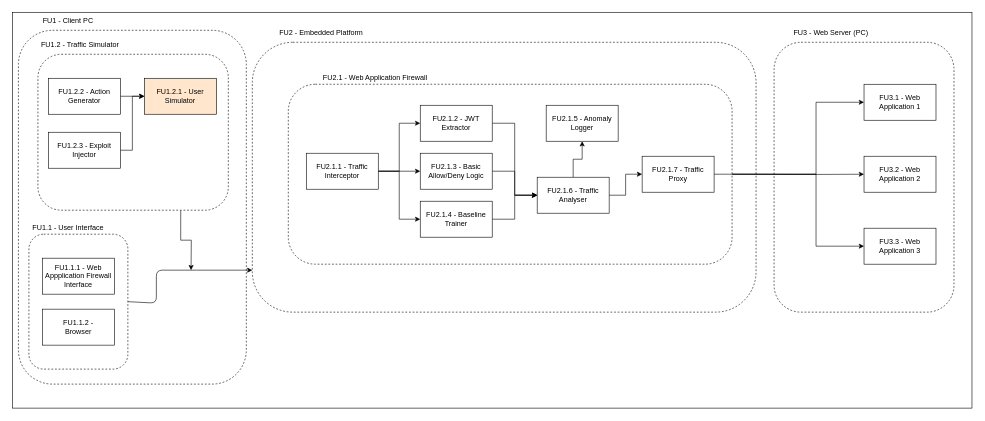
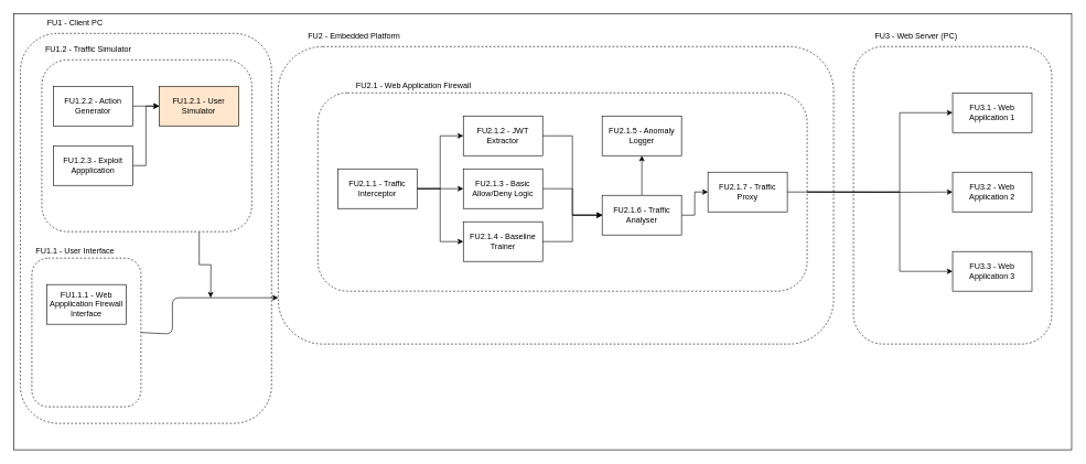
  <mxCell id="0" />
  <mxCell id="1" parent="0" />
  <mxCell id="2" value="" style="rounded=0;whiteSpace=wrap;html=1;" parent="1" vertex="1"><mxGeometry x="20" y="20" width="1600" height="660" as="geometry" /></mxCell>
  <mxCell id="3" value="&lt;div&gt;&lt;br&gt;&lt;/div&gt;" style="rounded=1;whiteSpace=wrap;html=1;dashed=1;align=left;" parent="1" vertex="1"><mxGeometry x="420" y="70" width="840" height="450" as="geometry" /></mxCell>
  <mxCell id="4" value="" style="rounded=1;whiteSpace=wrap;html=1;dashed=1;align=left;" parent="1" vertex="1"><mxGeometry x="30" y="50" width="380" height="590" as="geometry" /></mxCell>
  <mxCell id="5" value="&lt;span style=&quot;white-space: pre;&quot;&gt;&#09;&lt;/span&gt;" style="rounded=1;whiteSpace=wrap;html=1;dashed=1;align=left;" parent="1" vertex="1"><mxGeometry x="47.5" y="390" width="165" height="225" as="geometry" /></mxCell>
  <mxCell id="6" value="FU1.1.1&lt;span style=&quot;background-color: initial;&quot;&gt;&amp;nbsp;- Web Appplication Firewall Interface&lt;/span&gt;" style="rounded=0;whiteSpace=wrap;html=1;" parent="1" vertex="1"><mxGeometry x="70" y="430" width="120" height="60" as="geometry" /></mxCell>
  <mxCell id="7" value="" style="rounded=1;whiteSpace=wrap;html=1;dashed=1;align=left;" parent="1" vertex="1"><mxGeometry x="480" y="140" width="740" height="300" as="geometry" /></mxCell>
  <mxCell id="8" style="edgeStyle=orthogonalEdgeStyle;rounded=0;orthogonalLoop=1;jettySize=auto;html=1;entryX=0.5;entryY=1;entryDx=0;entryDy=0;" parent="1" source="10" target="11" edge="1"><mxGeometry relative="1" as="geometry" /></mxCell>
  <mxCell id="9" style="edgeStyle=orthogonalEdgeStyle;rounded=0;orthogonalLoop=1;jettySize=auto;html=1;entryX=0;entryY=0.5;entryDx=0;entryDy=0;" parent="1" source="10" target="12" edge="1"><mxGeometry relative="1" as="geometry" /></mxCell>
- <mxCell id="10" value="FU2.1.6 - Traffic Analyser" style="rounded=0;whiteSpace=wrap;html=1;" parent="1" vertex="1"><mxGeometry x="895" y="295" width="120" height="60" as="geometry" /></mxCell>
+ <mxCell id="10" value="FU2.1.6 - Traffic Analyser" style="rounded=0;whiteSpace=wrap;html=1;" parent="1" vertex="1"><mxGeometry x="910" y="295" width="120" height="60" as="geometry" /></mxCell>
  <mxCell id="11" value="FU2.1.5 - Anomaly Logger" style="rounded=0;whiteSpace=wrap;html=1;" parent="1" vertex="1"><mxGeometry x="910" y="175" width="120" height="60" as="geometry" /></mxCell>
  <mxCell id="12" value="FU2.1.7 - Traffic Proxy" style="rounded=0;whiteSpace=wrap;html=1;" parent="1" vertex="1"><mxGeometry x="1070" y="260" width="120" height="60" as="geometry" /></mxCell>
  <mxCell id="13" value="" style="endArrow=classic;html=1;exitX=1;exitY=0.5;exitDx=0;exitDy=0;" parent="1" source="5" edge="1"><mxGeometry width="50" height="50" relative="1" as="geometry"><mxPoint x="490" y="450" as="sourcePoint" /><mxPoint x="420" y="450" as="targetPoint" /><Array as="points"><mxPoint y="505" x="260" /><mxPoint y="450" x="260" /></Array></mxGeometry></mxCell>
  <mxCell id="14" style="edgeStyle=orthogonalEdgeStyle;rounded=0;orthogonalLoop=1;jettySize=auto;html=1;exitX=0.75;exitY=1;exitDx=0;exitDy=0;" parent="1" source="15" edge="1"><mxGeometry relative="1" as="geometry"><mxPoint x="317.842" y="450" as="targetPoint" /></mxGeometry></mxCell>
  <mxCell id="15" value="" style="rounded=1;whiteSpace=wrap;html=1;dashed=1;align=left;" parent="1" vertex="1"><mxGeometry x="62.5" y="90" width="317.5" height="260" as="geometry" /></mxCell>
  <mxCell id="16" value="FU1.2.1 - User Simulator" style="rounded=0;whiteSpace=wrap;html=1;fillColor=#ffe6cc;" parent="1" vertex="1"><mxGeometry x="240" y="130" width="120" height="60" as="geometry" /></mxCell>
- <mxCell id="17" value="FU1.1.2 -&lt;br&gt;Browser" style="rounded=0;whiteSpace=wrap;html=1;" parent="1" vertex="1"><mxGeometry x="70" y="515" width="120" height="60" as="geometry" /></mxCell>
  <mxCell id="18" value="FU1.1 - User Interface" style="text;html=1;align=center;verticalAlign=middle;whiteSpace=wrap;rounded=0;" parent="1" vertex="1"><mxGeometry x="47.5" y="365" width="130" height="30" as="geometry" /></mxCell>
  <mxCell id="19" value="FU1.2 - Traffic Simulator" style="text;html=1;align=center;verticalAlign=middle;whiteSpace=wrap;rounded=0;" parent="1" vertex="1"><mxGeometry x="62.5" y="60" width="140" height="30" as="geometry" /></mxCell>
  <mxCell id="20" style="edgeStyle=orthogonalEdgeStyle;rounded=0;orthogonalLoop=1;jettySize=auto;html=1;entryX=0;entryY=0.5;entryDx=0;entryDy=0;" parent="1" source="21" target="16" edge="1"><mxGeometry relative="1" as="geometry" /></mxCell>
  <mxCell id="21" value="FU1.2.2 - Action Generator" style="rounded=0;whiteSpace=wrap;html=1;" parent="1" vertex="1"><mxGeometry x="80" y="130" width="120" height="60" as="geometry" /></mxCell>
  <mxCell id="22" style="edgeStyle=orthogonalEdgeStyle;rounded=0;orthogonalLoop=1;jettySize=auto;html=1;entryX=0;entryY=0.5;entryDx=0;entryDy=0;" parent="1" source="23" target="16" edge="1"><mxGeometry relative="1" as="geometry" /></mxCell>
- <mxCell id="23" value="FU1.2.3 - Exploit Injector" style="rounded=0;whiteSpace=wrap;html=1;" parent="1" vertex="1"><mxGeometry x="80" y="220" width="120" height="60" as="geometry" /></mxCell>
+ <mxCell id="23" value="FU1.2.3 - Exploit Appplication" style="rounded=0;whiteSpace=wrap;html=1;" parent="1" vertex="1"><mxGeometry x="80" y="220" width="120" height="60" as="geometry" /></mxCell>
  <mxCell id="24" value="FU2 - Embedded Platform" style="text;html=1;align=center;verticalAlign=middle;whiteSpace=wrap;rounded=0;" parent="1" vertex="1"><mxGeometry x="460" y="40" width="150" height="30" as="geometry" /></mxCell>
  <mxCell id="25" value="FU2.1 - Web Application Firewall" style="text;html=1;align=center;verticalAlign=middle;whiteSpace=wrap;rounded=0;" parent="1" vertex="1"><mxGeometry x="530" y="115" width="190" height="30" as="geometry" /></mxCell>
  <mxCell id="26" style="edgeStyle=orthogonalEdgeStyle;rounded=0;orthogonalLoop=1;jettySize=auto;html=1;entryX=0;entryY=0.5;entryDx=0;entryDy=0;" parent="1" source="29" target="36" edge="1"><mxGeometry relative="1" as="geometry" /></mxCell>
  <mxCell id="27" style="edgeStyle=orthogonalEdgeStyle;rounded=0;orthogonalLoop=1;jettySize=auto;html=1;entryX=0;entryY=0.5;entryDx=0;entryDy=0;" parent="1" source="29" target="31" edge="1"><mxGeometry relative="1" as="geometry" /></mxCell>
  <mxCell id="28" style="edgeStyle=orthogonalEdgeStyle;rounded=0;orthogonalLoop=1;jettySize=auto;html=1;entryX=0;entryY=0.5;entryDx=0;entryDy=0;" parent="1" source="29" target="34" edge="1"><mxGeometry relative="1" as="geometry" /></mxCell>
  <mxCell id="29" value="FU2.1.1 - Traffic Interceptor" style="rounded=0;whiteSpace=wrap;html=1;" parent="1" vertex="1"><mxGeometry x="510" y="255" width="120" height="60" as="geometry" /></mxCell>
  <mxCell id="30" style="edgeStyle=orthogonalEdgeStyle;rounded=0;orthogonalLoop=1;jettySize=auto;html=1;entryX=0;entryY=0.5;entryDx=0;entryDy=0;" parent="1" source="31" target="10" edge="1"><mxGeometry relative="1" as="geometry" /></mxCell>
  <mxCell id="31" value="FU2.1.3 - Basic Allow/Deny Logic" style="rounded=0;whiteSpace=wrap;html=1;" parent="1" vertex="1"><mxGeometry x="700" y="255" width="120" height="60" as="geometry" /></mxCell>
  <mxCell id="32" style="edgeStyle=orthogonalEdgeStyle;rounded=0;orthogonalLoop=1;jettySize=auto;html=1;exitX=0.5;exitY=1;exitDx=0;exitDy=0;" parent="1" edge="1"><mxGeometry relative="1" as="geometry"><mxPoint x="595" y="360" as="sourcePoint" /><mxPoint x="595" y="360" as="targetPoint" /></mxGeometry></mxCell>
  <mxCell id="33" style="edgeStyle=orthogonalEdgeStyle;rounded=0;orthogonalLoop=1;jettySize=auto;html=1;entryX=0;entryY=0.5;entryDx=0;entryDy=0;" parent="1" source="34" target="10" edge="1"><mxGeometry relative="1" as="geometry" /></mxCell>
  <mxCell id="34" value="FU2.1.4 - Baseline Trainer" style="rounded=0;whiteSpace=wrap;html=1;" parent="1" vertex="1"><mxGeometry x="700" y="335" width="120" height="60" as="geometry" /></mxCell>
  <mxCell id="35" style="edgeStyle=orthogonalEdgeStyle;rounded=0;orthogonalLoop=1;jettySize=auto;html=1;entryX=0;entryY=0.5;entryDx=0;entryDy=0;" parent="1" source="36" target="10" edge="1"><mxGeometry relative="1" as="geometry" /></mxCell>
  <mxCell id="36" value="FU2.1.2 - JWT Extractor" style="rounded=0;whiteSpace=wrap;html=1;" parent="1" vertex="1"><mxGeometry x="700" y="175" width="120" height="60" as="geometry" /></mxCell>
  <mxCell id="37" value="" style="rounded=1;whiteSpace=wrap;html=1;dashed=1;align=left;" parent="1" vertex="1"><mxGeometry x="1290" y="70" width="300" height="450" as="geometry" /></mxCell>
  <mxCell id="38" style="edgeStyle=orthogonalEdgeStyle;rounded=0;orthogonalLoop=1;jettySize=auto;html=1;entryX=0;entryY=0.5;entryDx=0;entryDy=0;" parent="1" target="41" edge="1"><mxGeometry relative="1" as="geometry"><mxPoint x="1220" y="290" as="sourcePoint" /><mxPoint x="1440" y="220" as="targetPoint" /><Array as="points"><mxPoint x="1360" y="290" /><mxPoint x="1360" y="170" /></Array></mxGeometry></mxCell>
  <mxCell id="39" style="edgeStyle=orthogonalEdgeStyle;rounded=0;orthogonalLoop=1;jettySize=auto;html=1;entryX=0;entryY=0.5;entryDx=0;entryDy=0;" parent="1" target="42" edge="1"><mxGeometry relative="1" as="geometry"><mxPoint x="1440" y="475" as="targetPoint" /><mxPoint x="1220" y="290" as="sourcePoint" /></mxGeometry></mxCell>
  <mxCell id="40" style="edgeStyle=orthogonalEdgeStyle;rounded=0;orthogonalLoop=1;jettySize=auto;html=1;exitX=1;exitY=0.5;exitDx=0;exitDy=0;" parent="1" source="12" target="43" edge="1"><mxGeometry relative="1" as="geometry"><mxPoint x="1220" y="290" as="sourcePoint" /><Array as="points"><mxPoint x="1190" y="290" /><mxPoint x="1360" y="290" /><mxPoint x="1360" y="410" /></Array></mxGeometry></mxCell>
  <mxCell id="41" value="FU3.1 - Web Application 1" style="rounded=0;whiteSpace=wrap;html=1;" parent="1" vertex="1"><mxGeometry x="1440" y="140" width="120" height="60" as="geometry" /></mxCell>
  <mxCell id="42" value="FU3.2 - Web Application&amp;nbsp;2" style="rounded=0;whiteSpace=wrap;html=1;" parent="1" vertex="1"><mxGeometry x="1440" y="260" width="120" height="60" as="geometry" /></mxCell>
  <mxCell id="43" value="FU3.3 - Web Application&amp;nbsp;3" style="rounded=0;whiteSpace=wrap;html=1;" parent="1" vertex="1"><mxGeometry x="1440" y="380" width="120" height="60" as="geometry" /></mxCell>
  <mxCell id="44" value="FU3 - Web Server (PC)" style="text;html=1;align=center;verticalAlign=middle;whiteSpace=wrap;rounded=0;" parent="1" vertex="1"><mxGeometry x="1310" y="40" width="150" height="30" as="geometry" /></mxCell>
  <mxCell id="45" value="FU1 - Client PC" style="text;html=1;align=center;verticalAlign=middle;whiteSpace=wrap;rounded=0;" parent="1" vertex="1"><mxGeometry x="42.5" y="20" width="140" height="30" as="geometry" /></mxCell>
